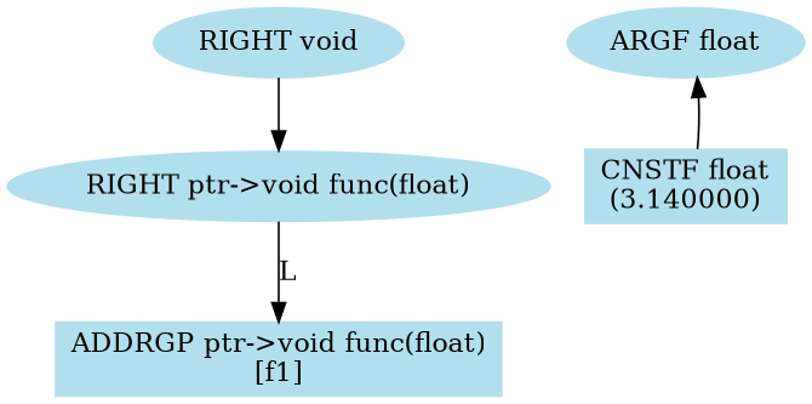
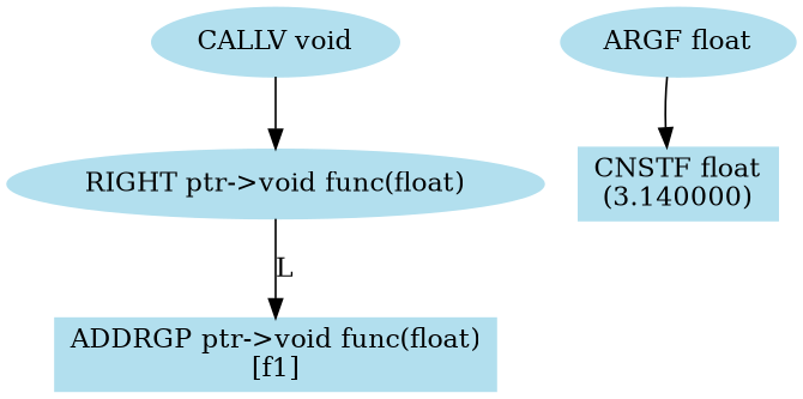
  digraph {
    node [color=lightblue2 style=filled]
-   n1 [label="RIGHT void"]
+   n1 [label="CALLV void"]
    n2 [label="RIGHT ptr->void func(float)"]
    n3 [label="ADDRGP ptr->void func(float)\n\[f1\]" shape=box]
    n4 [label="ARGF float"]
    n5 [label="CNSTF float\n\(3.140000\)" shape=box]
    n1 -> n2
    n2 -> n3 [label=L]
-   n5 -> n4
+   n4 -> n5
  }
